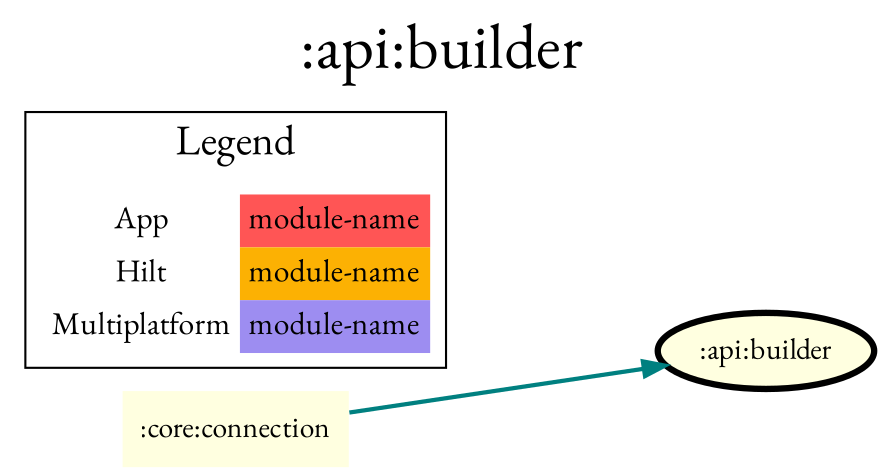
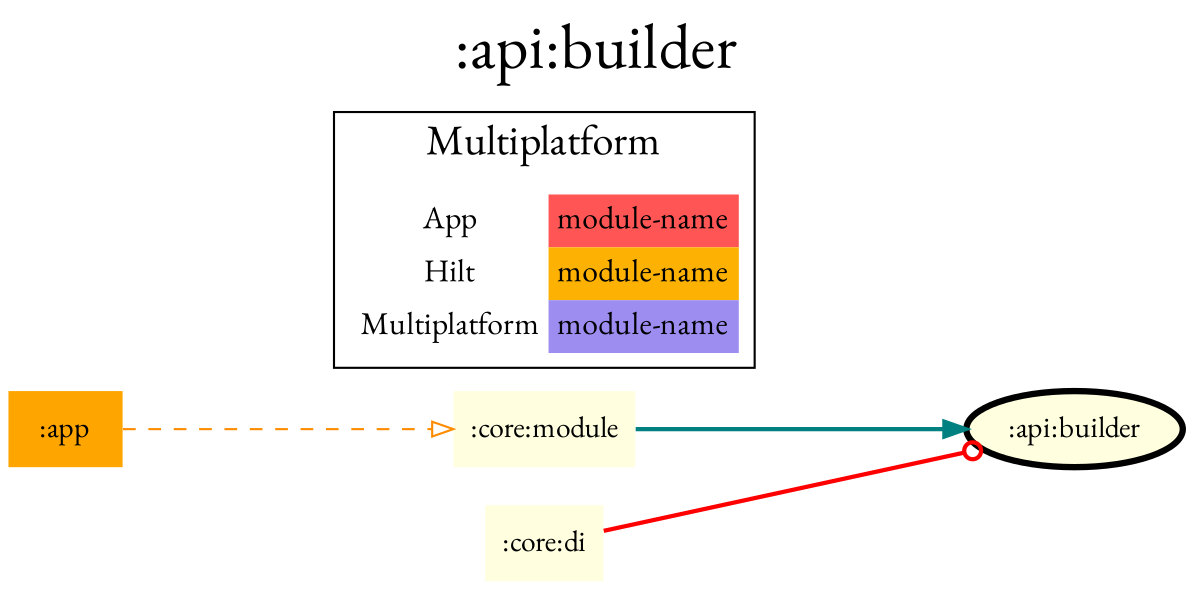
  digraph {
    fontname="EB Garamond"
    fontsize=30
    label=":api:builder"
    labelloc=t
    rankdir=LR
    ranksep=1.5
    node [fillcolor=lightyellow fontname="EB Garamond" shape=none style=filled]
    edge [dir=forward fontname="EB Garamond" style=bold]
    ":api:builder" [color=black penwidth=3 shape=ellipse]
    n2 [fillcolor="#FFFFFF" fontsize=15 label=< <TABLE BORDER="0" CELLBORDER="0" CELLSPACING="0" CELLPADDING="4"> <TR><TD>App</TD><TD BGCOLOR="#FF5555">module-name</TD></TR> <TR><TD>Hilt</TD><TD BGCOLOR="#FCB103">module-name</TD></TR> <TR><TD>Multiplatform</TD><TD BGCOLOR="#9D8DF1">module-name</TD></TR> </TABLE> > margin=0]
-   ":core:connection"
+   ":app" [fillcolor=orange]
+   ":core:connection" [label=":core:module"]
+   ":core:di"
    subgraph sub_1 {
      rank=same
      ":api:builder"
    }
    subgraph cluster_2 {
      fontsize=20
-     label=Legend
+     label=Multiplatform
      n2
    }
    n2 -> ":api:builder" [style=invis]
+   ":app" -> ":core:connection" [arrowhead=onormal color=darkorange style=dashed]
    ":core:connection" -> ":api:builder" [arrowhead=normal color=teal]
+   ":core:di" -> ":api:builder" [arrowhead=odot color=red]
  }
